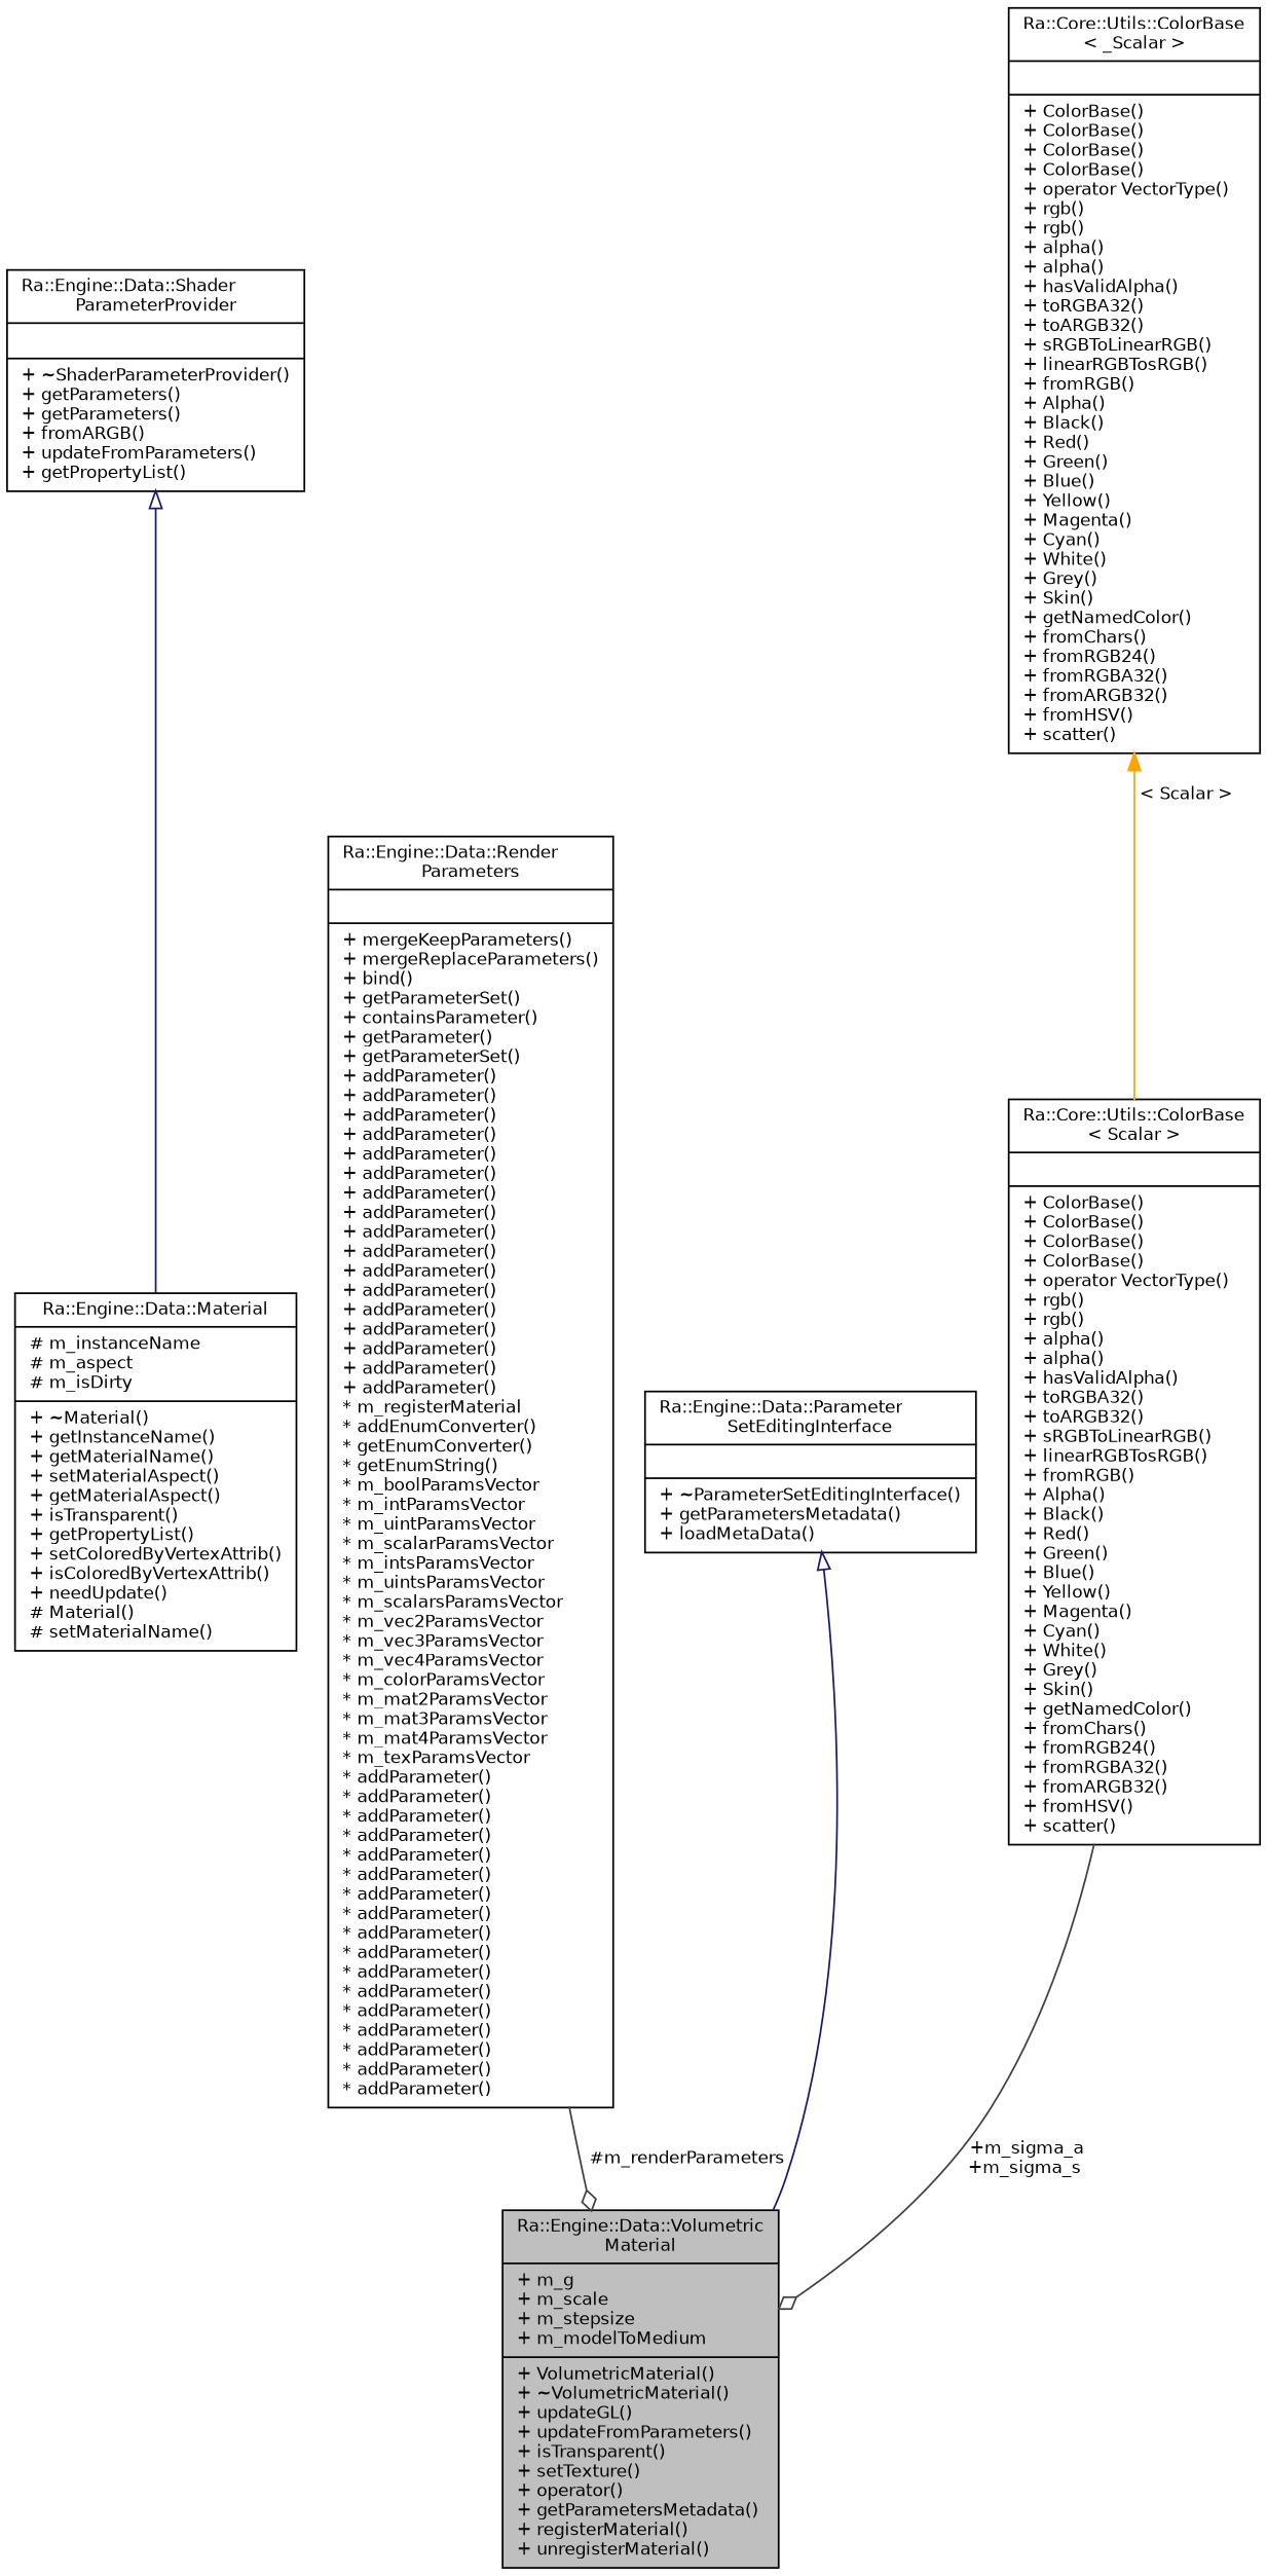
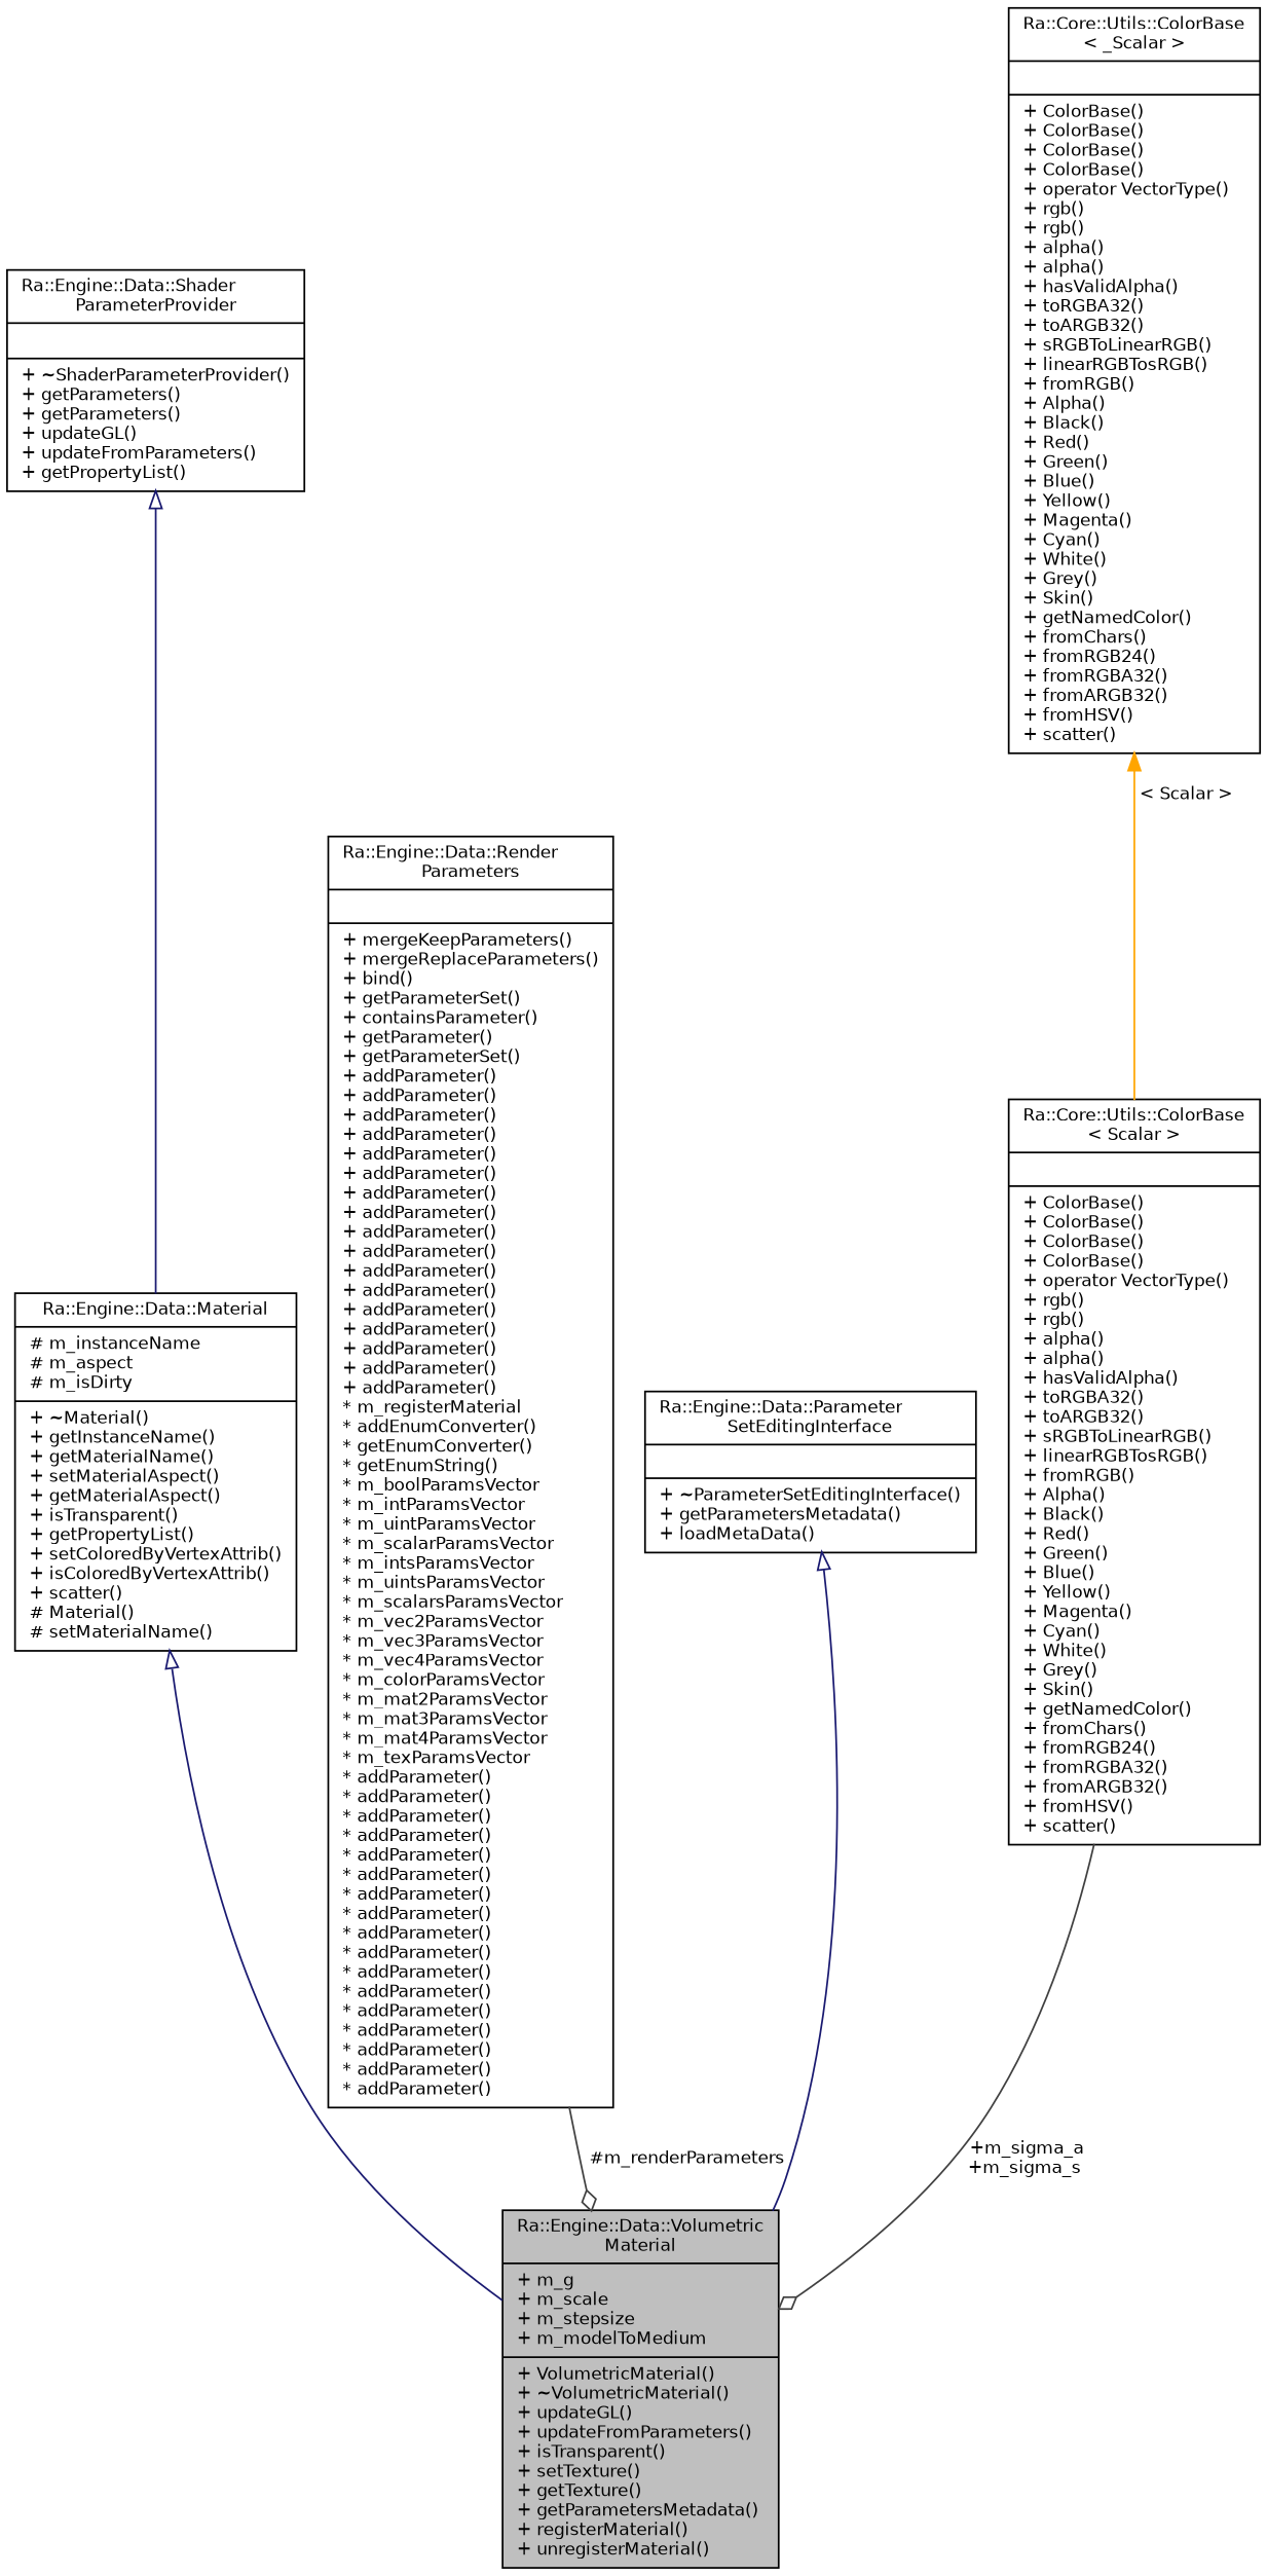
  digraph {
    node [color=black fillcolor=white fontname=Helvetica fontsize=10 shape=record style=filled]
    edge [color=midnightblue dir=back fontname=Helvetica fontsize=10 labelfontname=Helvetica labelfontsize=10 style=solid]
-   n1 [fillcolor=grey75 fontcolor=black height=0.2 label="{Ra::Engine::Data::Volumetric\lMaterial\n|+ m_g\l+ m_scale\l+ m_stepsize\l+ m_modelToMedium\l|+ VolumetricMaterial()\l+ ~VolumetricMaterial()\l+ updateGL()\l+ updateFromParameters()\l+ isTransparent()\l+ setTexture()\l+ operator()\l+ getParametersMetadata()\l+ registerMaterial()\l+ unregisterMaterial()\l}" width=0.4]
-   n2 [height=0.2 label="{Ra::Engine::Data::Material\n|# m_instanceName\l# m_aspect\l# m_isDirty\l|+ ~Material()\l+ getInstanceName()\l+ getMaterialName()\l+ setMaterialAspect()\l+ getMaterialAspect()\l+ isTransparent()\l+ getPropertyList()\l+ setColoredByVertexAttrib()\l+ isColoredByVertexAttrib()\l+ needUpdate()\l# Material()\l# setMaterialName()\l}" width=0.4]
-   n3 [height=0.2 label="{Ra::Engine::Data::Shader\lParameterProvider\n||+ ~ShaderParameterProvider()\l+ getParameters()\l+ getParameters()\l+ fromARGB()\l+ updateFromParameters()\l+ getPropertyList()\l}" width=0.4]
+   n1 [fillcolor=grey75 fontcolor=black height=0.2 label="{Ra::Engine::Data::Volumetric\lMaterial\n|+ m_g\l+ m_scale\l+ m_stepsize\l+ m_modelToMedium\l|+ VolumetricMaterial()\l+ ~VolumetricMaterial()\l+ updateGL()\l+ updateFromParameters()\l+ isTransparent()\l+ setTexture()\l+ getTexture()\l+ getParametersMetadata()\l+ registerMaterial()\l+ unregisterMaterial()\l}" width=0.4]
+   n2 [height=0.2 label="{Ra::Engine::Data::Material\n|# m_instanceName\l# m_aspect\l# m_isDirty\l|+ ~Material()\l+ getInstanceName()\l+ getMaterialName()\l+ setMaterialAspect()\l+ getMaterialAspect()\l+ isTransparent()\l+ getPropertyList()\l+ setColoredByVertexAttrib()\l+ isColoredByVertexAttrib()\l+ scatter()\l# Material()\l# setMaterialName()\l}" width=0.4]
+   n3 [height=0.2 label="{Ra::Engine::Data::Shader\lParameterProvider\n||+ ~ShaderParameterProvider()\l+ getParameters()\l+ getParameters()\l+ updateGL()\l+ updateFromParameters()\l+ getPropertyList()\l}" width=0.4]
    n4 [height=0.2 label="{Ra::Engine::Data::Render\lParameters\n||+ mergeKeepParameters()\l+ mergeReplaceParameters()\l+ bind()\l+ getParameterSet()\l+ containsParameter()\l+ getParameter()\l+ getParameterSet()\l+ addParameter()\l+ addParameter()\l+ addParameter()\l+ addParameter()\l+ addParameter()\l+ addParameter()\l+ addParameter()\l+ addParameter()\l+ addParameter()\l+ addParameter()\l+ addParameter()\l+ addParameter()\l+ addParameter()\l+ addParameter()\l+ addParameter()\l+ addParameter()\l+ addParameter()\l* m_registerMaterial\l* addEnumConverter()\l* getEnumConverter()\l* getEnumString()\l* m_boolParamsVector\l* m_intParamsVector\l* m_uintParamsVector\l* m_scalarParamsVector\l* m_intsParamsVector\l* m_uintsParamsVector\l* m_scalarsParamsVector\l* m_vec2ParamsVector\l* m_vec3ParamsVector\l* m_vec4ParamsVector\l* m_colorParamsVector\l* m_mat2ParamsVector\l* m_mat3ParamsVector\l* m_mat4ParamsVector\l* m_texParamsVector\l* addParameter()\l* addParameter()\l* addParameter()\l* addParameter()\l* addParameter()\l* addParameter()\l* addParameter()\l* addParameter()\l* addParameter()\l* addParameter()\l* addParameter()\l* addParameter()\l* addParameter()\l* addParameter()\l* addParameter()\l* addParameter()\l* addParameter()\l}" width=0.4]
    n5 [height=0.2 label="{Ra::Engine::Data::Parameter\lSetEditingInterface\n||+ ~ParameterSetEditingInterface()\l+ getParametersMetadata()\l+ loadMetaData()\l}" width=0.4]
    n6 [height=0.2 label="{Ra::Core::Utils::ColorBase\l\< Scalar \>\n||+ ColorBase()\l+ ColorBase()\l+ ColorBase()\l+ ColorBase()\l+ operator VectorType()\l+ rgb()\l+ rgb()\l+ alpha()\l+ alpha()\l+ hasValidAlpha()\l+ toRGBA32()\l+ toARGB32()\l+ sRGBToLinearRGB()\l+ linearRGBTosRGB()\l+ fromRGB()\l+ Alpha()\l+ Black()\l+ Red()\l+ Green()\l+ Blue()\l+ Yellow()\l+ Magenta()\l+ Cyan()\l+ White()\l+ Grey()\l+ Skin()\l+ getNamedColor()\l+ fromChars()\l+ fromRGB24()\l+ fromRGBA32()\l+ fromARGB32()\l+ fromHSV()\l+ scatter()\l}" width=0.4]
    n7 [height=0.2 label="{Ra::Core::Utils::ColorBase\l\< _Scalar \>\n||+ ColorBase()\l+ ColorBase()\l+ ColorBase()\l+ ColorBase()\l+ operator VectorType()\l+ rgb()\l+ rgb()\l+ alpha()\l+ alpha()\l+ hasValidAlpha()\l+ toRGBA32()\l+ toARGB32()\l+ sRGBToLinearRGB()\l+ linearRGBTosRGB()\l+ fromRGB()\l+ Alpha()\l+ Black()\l+ Red()\l+ Green()\l+ Blue()\l+ Yellow()\l+ Magenta()\l+ Cyan()\l+ White()\l+ Grey()\l+ Skin()\l+ getNamedColor()\l+ fromChars()\l+ fromRGB24()\l+ fromRGBA32()\l+ fromARGB32()\l+ fromHSV()\l+ scatter()\l}" width=0.4]
+   n2 -> n1 [arrowtail=onormal]
    n3 -> n2 [arrowtail=onormal]
    n4 -> n1 [arrowhead=odiamond color=grey25 label=" #m_renderParameters" dir=""]
    n5 -> n1 [arrowtail=onormal]
    n6 -> n1 [arrowhead=odiamond color=grey25 label=" +m_sigma_a\n+m_sigma_s" dir=""]
    n7 -> n6 [color=orange label=" \< Scalar \>"]
  }
